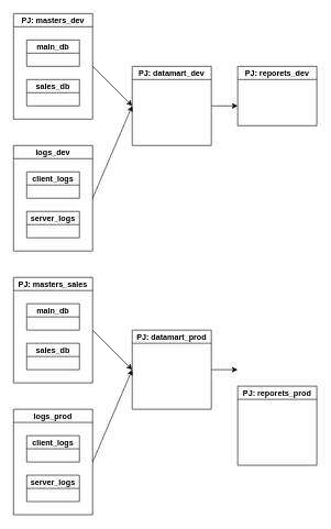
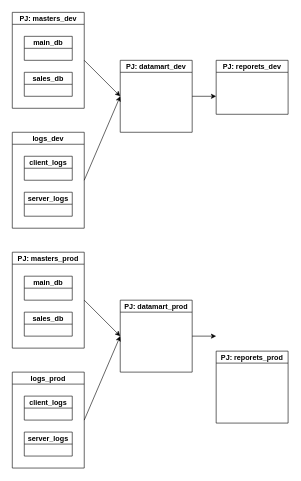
  <mxCell id="0" />
  <mxCell id="1" parent="0" />
  <mxCell id="2" value="PJ: datamart_dev" style="swimlane;startSize=20;horizontal=1;containerType=tree;" parent="1" vertex="1"><mxGeometry x="200" y="100" width="120" height="120" as="geometry" /></mxCell>
  <mxCell id="3" value="" style="endArrow=classic;html=1;exitX=1;exitY=0.5;exitDx=0;exitDy=0;" parent="2" source="2" edge="1"><mxGeometry width="50" height="50" relative="1" as="geometry"><mxPoint x="120" y="280" as="sourcePoint" /><mxPoint x="160" y="60" as="targetPoint" /></mxGeometry></mxCell>
  <mxCell id="4" value="" style="endArrow=classic;html=1;exitX=1;exitY=0.5;exitDx=0;exitDy=0;" parent="1" source="5" edge="1"><mxGeometry width="50" height="50" relative="1" as="geometry"><mxPoint x="410" y="250" as="sourcePoint" /><mxPoint x="200" y="160" as="targetPoint" /></mxGeometry></mxCell>
  <mxCell id="5" value="PJ: masters_dev" style="swimlane;startSize=20;horizontal=1;containerType=tree;" parent="1" vertex="1"><mxGeometry x="20" y="20" width="120" height="160" as="geometry" /></mxCell>
  <mxCell id="6" value="main_db" style="swimlane;startSize=20;horizontal=1;containerType=tree;" parent="5" vertex="1"><mxGeometry x="20" y="40" width="80" height="40" as="geometry"><mxRectangle x="40" y="80" width="80" height="20" as="alternateBounds" /></mxGeometry></mxCell>
  <mxCell id="7" value="sales_db" style="swimlane;startSize=20;horizontal=1;containerType=tree;" parent="5" vertex="1"><mxGeometry x="20" y="100" width="80" height="40" as="geometry"><mxRectangle x="40" y="80" width="80" height="20" as="alternateBounds" /></mxGeometry></mxCell>
  <mxCell id="8" value="PJ: reporets_dev" style="swimlane;startSize=20;horizontal=1;containerType=tree;" vertex="1" parent="1"><mxGeometry x="360" y="100" width="120" height="90" as="geometry" /></mxCell>
  <mxCell id="9" value="logs_dev" style="swimlane;startSize=20;horizontal=1;containerType=tree;" vertex="1" parent="1"><mxGeometry x="20" y="220" width="120" height="160" as="geometry" /></mxCell>
  <mxCell id="10" value="client_logs" style="swimlane;startSize=20;horizontal=1;containerType=tree;" vertex="1" parent="9"><mxGeometry x="20" y="40" width="80" height="40" as="geometry"><mxRectangle x="40" y="80" width="80" height="20" as="alternateBounds" /></mxGeometry></mxCell>
  <mxCell id="11" value="server_logs" style="swimlane;startSize=20;horizontal=1;containerType=tree;" vertex="1" parent="9"><mxGeometry x="20" y="100" width="80" height="40" as="geometry"><mxRectangle x="40" y="80" width="80" height="20" as="alternateBounds" /></mxGeometry></mxCell>
  <mxCell id="12" value="" style="endArrow=classic;html=1;exitX=1;exitY=0.5;exitDx=0;exitDy=0;" edge="1" parent="1" source="9"><mxGeometry width="50" height="50" relative="1" as="geometry"><mxPoint x="150" y="110" as="sourcePoint" /><mxPoint x="200" y="160" as="targetPoint" /></mxGeometry></mxCell>
  <mxCell id="13" value="PJ: datamart_prod" style="swimlane;startSize=20;horizontal=1;containerType=tree;" vertex="1" parent="1"><mxGeometry x="200" y="500" width="120" height="120" as="geometry" /></mxCell>
  <mxCell id="14" value="" style="endArrow=classic;html=1;exitX=1;exitY=0.5;exitDx=0;exitDy=0;" edge="1" parent="13" source="13"><mxGeometry width="50" height="50" relative="1" as="geometry"><mxPoint x="120" y="280" as="sourcePoint" /><mxPoint x="160" y="60" as="targetPoint" /></mxGeometry></mxCell>
  <mxCell id="15" value="" style="endArrow=classic;html=1;exitX=1;exitY=0.5;exitDx=0;exitDy=0;" edge="1" parent="1" source="16"><mxGeometry width="50" height="50" relative="1" as="geometry"><mxPoint x="410" y="650" as="sourcePoint" /><mxPoint x="200" y="560" as="targetPoint" /></mxGeometry></mxCell>
- <mxCell id="16" value="PJ: masters_sales" style="swimlane;startSize=20;horizontal=1;containerType=tree;" vertex="1" parent="1"><mxGeometry x="20" y="420" width="120" height="160" as="geometry" /></mxCell>
+ <mxCell id="16" value="PJ: masters_prod" style="swimlane;startSize=20;horizontal=1;containerType=tree;" vertex="1" parent="1"><mxGeometry x="20" y="420" width="120" height="160" as="geometry" /></mxCell>
  <mxCell id="17" value="main_db" style="swimlane;startSize=20;horizontal=1;containerType=tree;" vertex="1" parent="16"><mxGeometry x="20" y="40" width="80" height="40" as="geometry"><mxRectangle x="40" y="80" width="80" height="20" as="alternateBounds" /></mxGeometry></mxCell>
  <mxCell id="18" value="sales_db" style="swimlane;startSize=20;horizontal=1;containerType=tree;" vertex="1" parent="16"><mxGeometry x="20" y="100" width="80" height="40" as="geometry"><mxRectangle x="40" y="80" width="80" height="20" as="alternateBounds" /></mxGeometry></mxCell>
  <mxCell id="19" value="PJ: reporets_prod" style="swimlane;startSize=20;horizontal=1;containerType=tree;" vertex="1" parent="1"><mxGeometry x="360" y="585" width="120" height="120" as="geometry" /></mxCell>
  <mxCell id="20" value="logs_prod" style="swimlane;startSize=20;horizontal=1;containerType=tree;" vertex="1" parent="1"><mxGeometry x="20" y="620" width="120" height="160" as="geometry" /></mxCell>
  <mxCell id="21" value="client_logs" style="swimlane;startSize=20;horizontal=1;containerType=tree;" vertex="1" parent="20"><mxGeometry x="20" y="40" width="80" height="40" as="geometry"><mxRectangle x="40" y="80" width="80" height="20" as="alternateBounds" /></mxGeometry></mxCell>
  <mxCell id="22" value="server_logs" style="swimlane;startSize=20;horizontal=1;containerType=tree;" vertex="1" parent="20"><mxGeometry x="20" y="100" width="80" height="40" as="geometry"><mxRectangle x="40" y="80" width="80" height="20" as="alternateBounds" /></mxGeometry></mxCell>
  <mxCell id="23" value="" style="endArrow=classic;html=1;exitX=1;exitY=0.5;exitDx=0;exitDy=0;" edge="1" parent="1" source="20"><mxGeometry width="50" height="50" relative="1" as="geometry"><mxPoint x="150" y="510" as="sourcePoint" /><mxPoint x="200" y="560" as="targetPoint" /></mxGeometry></mxCell>
